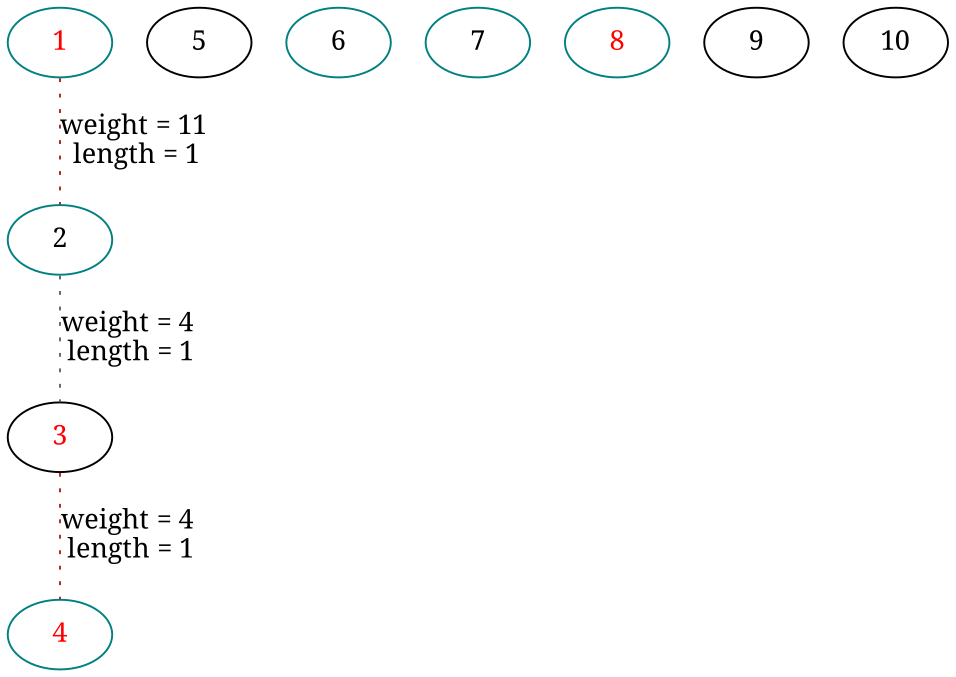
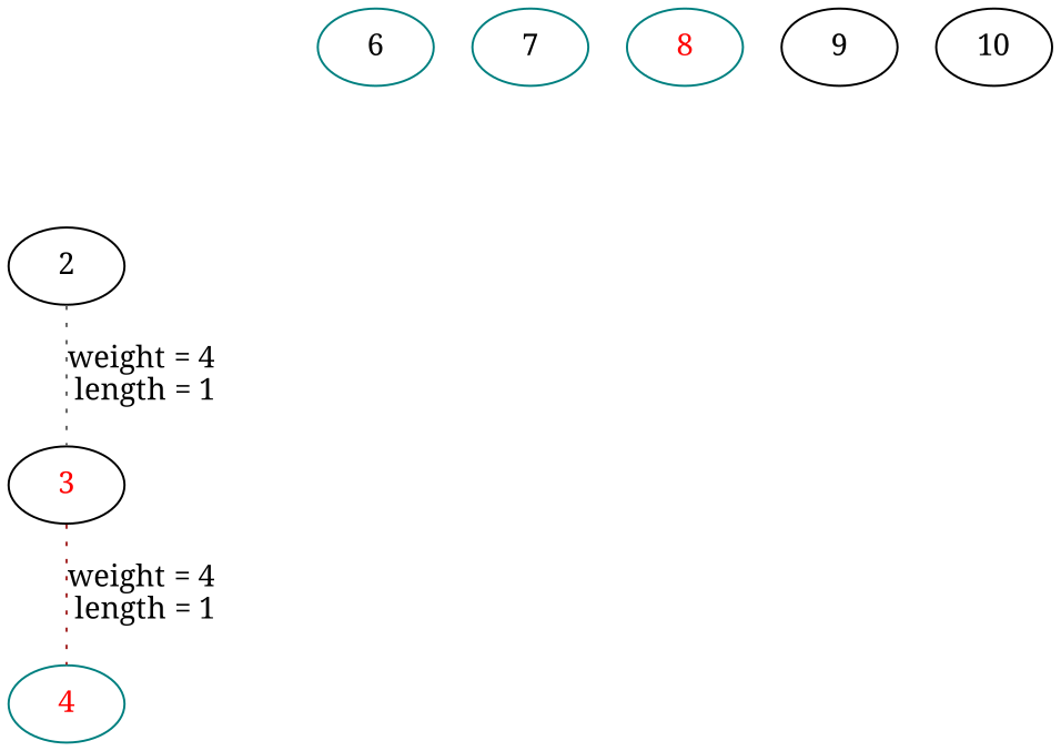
  graph {
    concentrate=True
    fontname="Noto Serif"
    node [color=teal fontname="Noto Serif"]
    edge [color=brown fontname="Noto Serif" style=dotted weight=4]
-   1 [fontcolor=red]
-   2
+   2 [color=black]
    3 [color=black fontcolor=red]
    4 [fontcolor=red]
-   5 [color=black]
    6
    7
    8 [fontcolor=red]
    9 [color=black]
    10 [color=black]
-   1 -- 2 [label="weight = 11\n length = 1" weight=11]
    2 -- 3 [color=gray40 label="weight = 4\n length = 1"]
    3 -- 4 [label="weight = 4\n length = 1"]
  }
